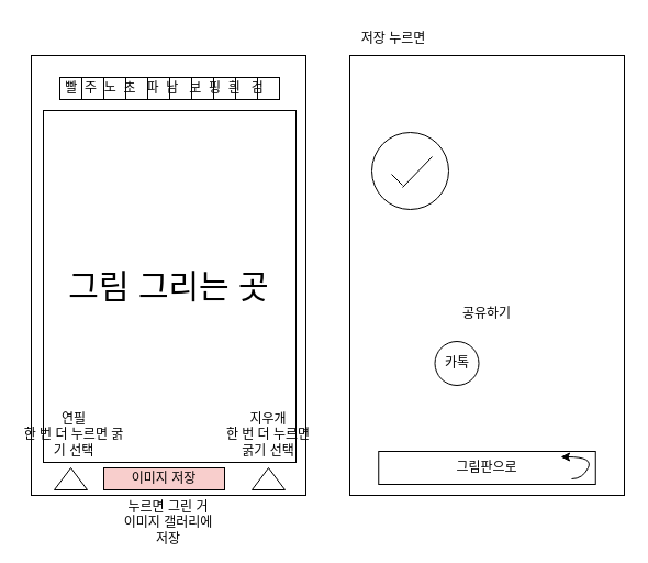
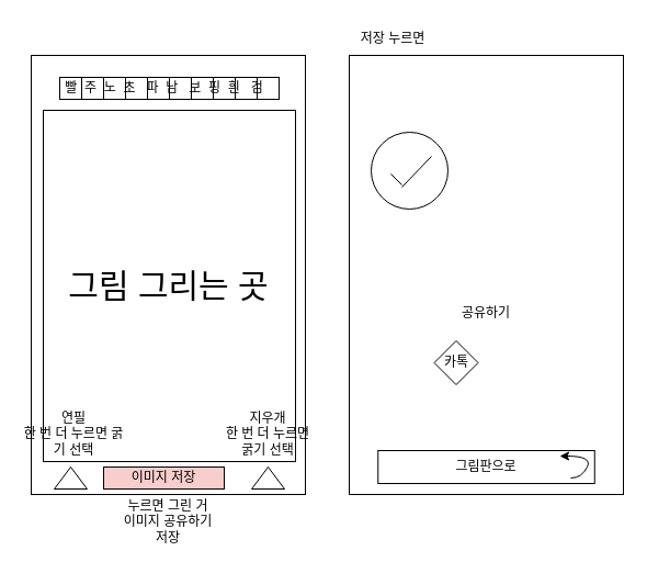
  <mxCell id="0" />
  <mxCell id="1" parent="0" />
  <mxCell id="2" value="" style="rounded=0;whiteSpace=wrap;html=1;" parent="1" vertex="1"><mxGeometry x="28" y="50" width="250" height="400" as="geometry" /></mxCell>
  <mxCell id="3" value="" style="rounded=0;whiteSpace=wrap;html=1;" parent="1" vertex="1"><mxGeometry x="318" y="50" width="250" height="400" as="geometry" /></mxCell>
  <mxCell id="4" value="" style="rounded=0;whiteSpace=wrap;html=1;" parent="1" vertex="1"><mxGeometry x="39" y="100" width="230" height="320" as="geometry" /></mxCell>
  <mxCell id="5" value="" style="rounded=0;whiteSpace=wrap;html=1;" parent="1" vertex="1"><mxGeometry x="54" y="70" width="200" height="20" as="geometry" /></mxCell>
  <mxCell id="6" value="" style="rounded=0;whiteSpace=wrap;html=1;" parent="1" vertex="1"><mxGeometry x="54" y="70" width="20" height="20" as="geometry" /></mxCell>
  <mxCell id="7" value="" style="rounded=0;whiteSpace=wrap;html=1;" parent="1" vertex="1"><mxGeometry x="74" y="70" width="20" height="20" as="geometry" /></mxCell>
  <mxCell id="8" value="" style="rounded=0;whiteSpace=wrap;html=1;" parent="1" vertex="1"><mxGeometry x="94" y="70" width="20" height="20" as="geometry" /></mxCell>
  <mxCell id="9" value="" style="rounded=0;whiteSpace=wrap;html=1;" parent="1" vertex="1"><mxGeometry x="114" y="70" width="20" height="20" as="geometry" /></mxCell>
  <mxCell id="10" value="" style="rounded=0;whiteSpace=wrap;html=1;" parent="1" vertex="1"><mxGeometry x="134" y="70" width="20" height="20" as="geometry" /></mxCell>
  <mxCell id="11" value="" style="rounded=0;whiteSpace=wrap;html=1;" parent="1" vertex="1"><mxGeometry x="154" y="70" width="20" height="20" as="geometry" /></mxCell>
  <mxCell id="12" value="" style="rounded=0;whiteSpace=wrap;html=1;" parent="1" vertex="1"><mxGeometry x="174" y="70" width="20" height="20" as="geometry" /></mxCell>
  <mxCell id="13" value="" style="rounded=0;whiteSpace=wrap;html=1;" parent="1" vertex="1"><mxGeometry x="194" y="70" width="20" height="20" as="geometry" /></mxCell>
  <mxCell id="14" value="" style="rounded=0;whiteSpace=wrap;html=1;" parent="1" vertex="1"><mxGeometry x="214" y="70" width="20" height="20" as="geometry" /></mxCell>
  <mxCell id="15" value="" style="rounded=0;whiteSpace=wrap;html=1;" parent="1" vertex="1"><mxGeometry x="234" y="70" width="20" height="20" as="geometry" /></mxCell>
  <mxCell id="16" value="" style="triangle;whiteSpace=wrap;html=1;rotation=-90;" parent="1" vertex="1"><mxGeometry x="54" y="420" width="20" height="30" as="geometry" /></mxCell>
  <mxCell id="17" value="" style="triangle;whiteSpace=wrap;html=1;rotation=-90;" parent="1" vertex="1"><mxGeometry x="234" y="420" width="20" height="30" as="geometry" /></mxCell>
  <mxCell id="18" value="&amp;nbsp;빨&amp;nbsp; 주&amp;nbsp; 노&amp;nbsp; 초&amp;nbsp; &amp;nbsp;파&amp;nbsp; 남&amp;nbsp; &amp;nbsp;보&amp;nbsp; 핑&amp;nbsp; 흰&amp;nbsp; &amp;nbsp;검" style="text;html=1;strokeColor=none;fillColor=none;align=left;verticalAlign=middle;whiteSpace=wrap;rounded=0;" parent="1" vertex="1"><mxGeometry x="54" y="65" width="204" height="30" as="geometry" /></mxCell>
  <mxCell id="19" value="&lt;font style=&quot;font-size: 30px&quot;&gt;그림 그리는 곳&lt;/font&gt;" style="text;html=1;strokeColor=none;fillColor=none;align=center;verticalAlign=middle;whiteSpace=wrap;rounded=0;" parent="1" vertex="1"><mxGeometry x="39" y="100" width="229" height="320" as="geometry" /></mxCell>
  <mxCell id="20" value="연필&lt;br&gt;한 번 더 누르면 굵기 선택" style="text;html=1;strokeColor=none;fillColor=none;align=center;verticalAlign=middle;whiteSpace=wrap;rounded=0;fontSize=12;" parent="1" vertex="1"><mxGeometry x="20" y="380" width="94" height="30" as="geometry" /></mxCell>
  <mxCell id="21" value="지우개&lt;br&gt;한 번 더 누르면&lt;br&gt;굵기 선택" style="text;html=1;strokeColor=none;fillColor=none;align=center;verticalAlign=middle;whiteSpace=wrap;rounded=0;fontSize=12;" parent="1" vertex="1"><mxGeometry x="197" y="380" width="94" height="30" as="geometry" /></mxCell>
  <mxCell id="22" value="이미지 저장" style="rounded=0;whiteSpace=wrap;html=1;fontSize=12;align=center;fillColor=#f8cecc;" parent="1" vertex="1"><mxGeometry x="94" y="425" width="110" height="20" as="geometry" /></mxCell>
- <mxCell id="23" value="누르면 그린 거&lt;br&gt;이미지 갤러리에 저장" style="text;html=1;strokeColor=none;fillColor=none;align=center;verticalAlign=middle;whiteSpace=wrap;rounded=0;fontSize=12;" parent="1" vertex="1"><mxGeometry x="106" y="460" width="94" height="30" as="geometry" /></mxCell>
+ <mxCell id="23" value="누르면 그린 거&lt;br&gt;이미지 공유하기 저장" style="text;html=1;strokeColor=none;fillColor=none;align=center;verticalAlign=middle;whiteSpace=wrap;rounded=0;fontSize=12;" parent="1" vertex="1"><mxGeometry x="106" y="460" width="94" height="30" as="geometry" /></mxCell>
  <mxCell id="24" value="" style="ellipse;whiteSpace=wrap;html=1;fontSize=12;align=center;" parent="1" vertex="1"><mxGeometry x="338" y="120" width="70" height="70" as="geometry" /></mxCell>
  <mxCell id="25" value="저장 누르면" style="text;html=1;strokeColor=none;fillColor=none;align=center;verticalAlign=middle;whiteSpace=wrap;rounded=0;fontSize=12;" parent="1" vertex="1"><mxGeometry x="318" y="20" width="80" height="30" as="geometry" /></mxCell>
  <mxCell id="26" value="" style="endArrow=none;html=1;rounded=0;fontSize=12;" parent="1" edge="1"><mxGeometry width="50" height="50" relative="1" as="geometry"><mxPoint x="356" y="158" as="sourcePoint" /><mxPoint x="366" y="168" as="targetPoint" /></mxGeometry></mxCell>
  <mxCell id="27" value="" style="endArrow=none;html=1;rounded=0;fontSize=12;" parent="1" edge="1"><mxGeometry width="50" height="50" relative="1" as="geometry"><mxPoint x="366" y="170" as="sourcePoint" /><mxPoint x="393" y="142" as="targetPoint" /></mxGeometry></mxCell>
  <mxCell id="28" value="공유하기" style="text;html=1;strokeColor=none;fillColor=none;align=center;verticalAlign=middle;whiteSpace=wrap;rounded=0;fontSize=12;" parent="1" vertex="1"><mxGeometry x="413" y="270" width="60" height="30" as="geometry" /></mxCell>
- <mxCell id="29" value="카톡" style="ellipse;whiteSpace=wrap;html=1;fontSize=12;align=center;" parent="1" vertex="1"><mxGeometry x="395.5" y="310" width="40" height="40" as="geometry" /></mxCell>
+ <mxCell id="29" value="카톡" style="rhombus;whiteSpace=wrap;html=1;fontSize=12;align=center;" parent="1" vertex="1"><mxGeometry x="395.5" y="310" width="40" height="40" as="geometry" /></mxCell>
  <mxCell id="30" value="그림판으로" style="rounded=0;whiteSpace=wrap;html=1;fontSize=12;align=center;" parent="1" vertex="1"><mxGeometry x="344.25" y="410" width="197.5" height="30" as="geometry" /></mxCell>
  <mxCell id="31" value="" style="curved=1;endArrow=classic;html=1;rounded=0;fontSize=12;" parent="1" edge="1"><mxGeometry width="50" height="50" relative="1" as="geometry"><mxPoint x="520" y="435" as="sourcePoint" /><mxPoint x="510" y="415" as="targetPoint" /><Array as="points"><mxPoint x="530" y="435" /><mxPoint x="540" y="415" /></Array></mxGeometry></mxCell>
